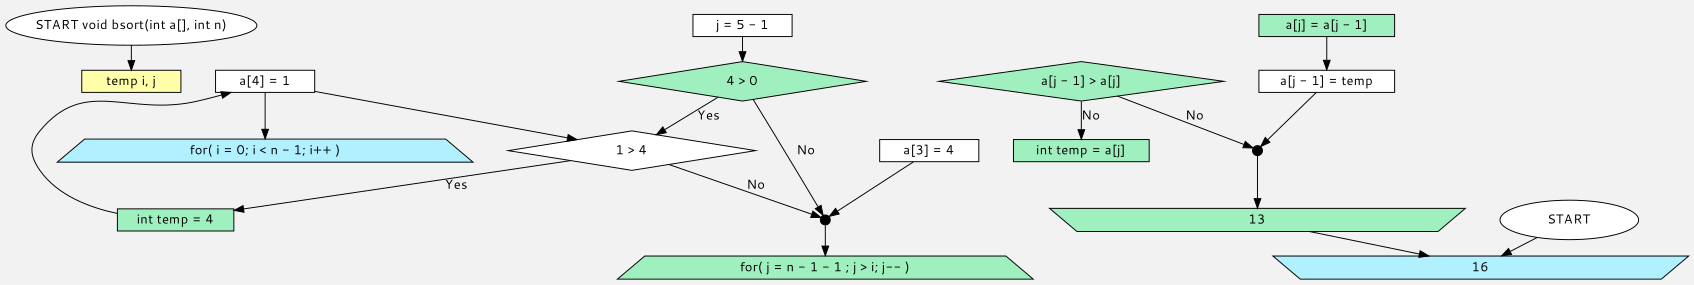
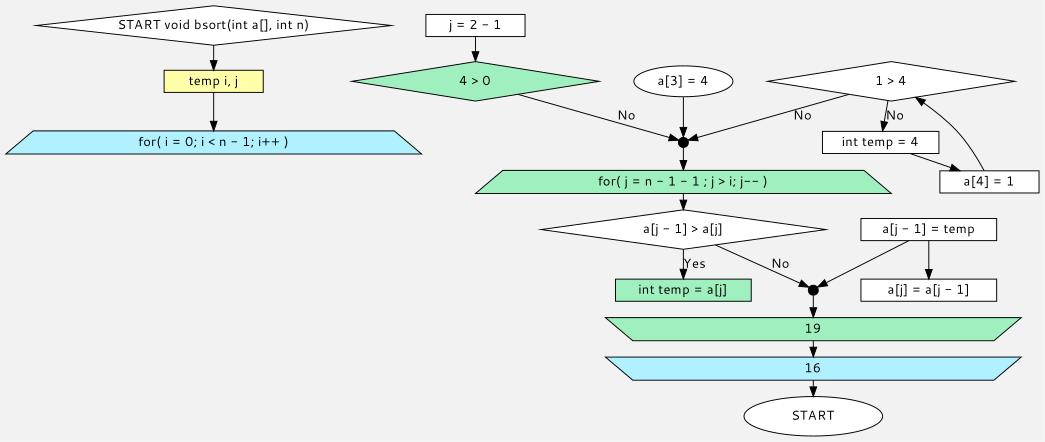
  digraph {
    bgcolor="#F2F2F2"
    compound=true
    fontname="Meiryo UI"
    nodesep=0.5
    rank=same
    ranksep=0.03
    style=invis
    node [color="#000000" fillcolor="#FFFFFF" fontname="Meiryo UI" shape=box style="solid,filled"]
    edge [arrowhead=normal color="#000000" fontname="Meiryo UI"]
-   n1 [height=0.571428571428571 label="START void bsort(int a[], int n)" shape=ellipse width=3.55714285714286]
+   n1 [height=0.571428571428571 label="START void bsort(int a[], int n)" shape=diamond width=3.55714285714286]
    n2 [fillcolor="#FFFFAA" height=0.285714285714286 label="temp i, j" width=1.42857142857143]
    n3 [distortion=-.1 fillcolor="#B0F0FF" fixedsize=true height=0.333333333333333 label="for( i = 0; i < n - 1; i++ )" shape=polygon width=6]
-   n4 [height=0.285714285714286 label="j = 5 - 1" width=1.42857142857143]
+   n4 [height=0.285714285714286 label="j = 2 - 1" width=1.42857142857143]
    n5 [fillcolor="#A0F0BF" height=0.571428571428571 label="4 > 0" shape=diamond width=3.57142857142857]
    n6 [height=0.571428571428571 label="1 > 4" shape=diamond width=3.57142857142857]
    10 [fillcolor="#000000" height=0.142857142857143 shape=point width=0.142857142857143]
-   n8 [fillcolor="#A0F0BF" height=0.285714285714286 label="int temp = 4" width=1.68571428571429]
+   n8 [height=0.285714285714286 label="int temp = 4" width=1.68571428571429]
    n9 [distortion=-.1 fillcolor="#A0F0BF" fixedsize=true height=0.333333333333333 label="for( j = n - 1 - 1 ; j > i; j-- )" shape=polygon width=6]
    n10 [height=0.285714285714286 label="a[4] = 1" width=1.42857142857143]
-   n11 [height=0.285714285714286 label="a[3] = 4" width=1.42857142857143]
-   n12 [fillcolor="#A0F0BF" height=0.571428571428571 label="a[j - 1] > a[j]" shape=diamond width=4.10714285714286]
+   n11 [height=0.285714285714286 label="a[3] = 4" shape=ellipse width=1.42857142857143]
+   n12 [height=0.571428571428571 label="a[j - 1] > a[j]" shape=diamond width=4.10714285714286]
    n13 [fillcolor="#A0F0BF" height=0.285714285714286 label="int temp = a[j]" width=1.96428571428571]
    15 [fillcolor="#000000" height=0.142857142857143 shape=point width=0.142857142857143]
-   19 [distortion=.1 fillcolor="#A0F0BF" fixedsize=true height=0.333333333333333 shape=polygon width=6 label=13]
-   n16 [fillcolor="#A0F0BF" height=0.285714285714286 label="a[j] = a[j - 1]" width=1.96428571428571]
+   19 [distortion=.1 fillcolor="#A0F0BF" fixedsize=true height=0.333333333333333 shape=polygon width=6]
+   n16 [height=0.285714285714286 label="a[j] = a[j - 1]" width=1.96428571428571]
    n17 [height=0.285714285714286 label="a[j - 1] = temp" width=1.96428571428571]
    16 [distortion=.1 fillcolor="#B0F0FF" fixedsize=true height=0.333333333333333 shape=polygon width=6]
    n19 [height=0.571428571428571 label=START shape=ellipse width=2]
    n1 -> n2
-   n10 -> n3
+   n2 -> n3
    n4 -> n5
-   n5 -> n6 [label=Yes]
    n5 -> 10 [label=No]
    n6 -> 10 [label=No]
-   n6 -> n8 [label=Yes]
+   n6 -> n8 [label=No]
    10 -> n9
    n8 -> n10
+   n9 -> n12
    n10 -> n6
    n11 -> 10
-   n12 -> n13 [label=No]
+   n12 -> n13 [label=Yes]
    n12 -> 15 [label=No]
    15 -> 19
    19 -> 16
-   n16 -> n17
+   n17 -> n16
    n17 -> 15
-   n19 -> 16
+   16 -> n19
  }
